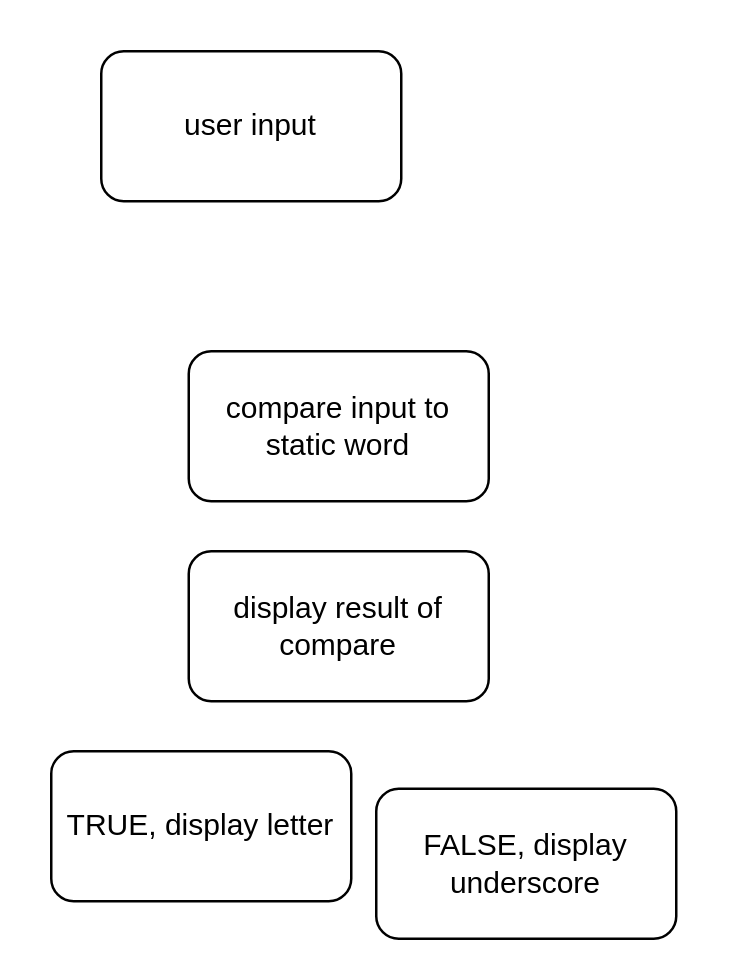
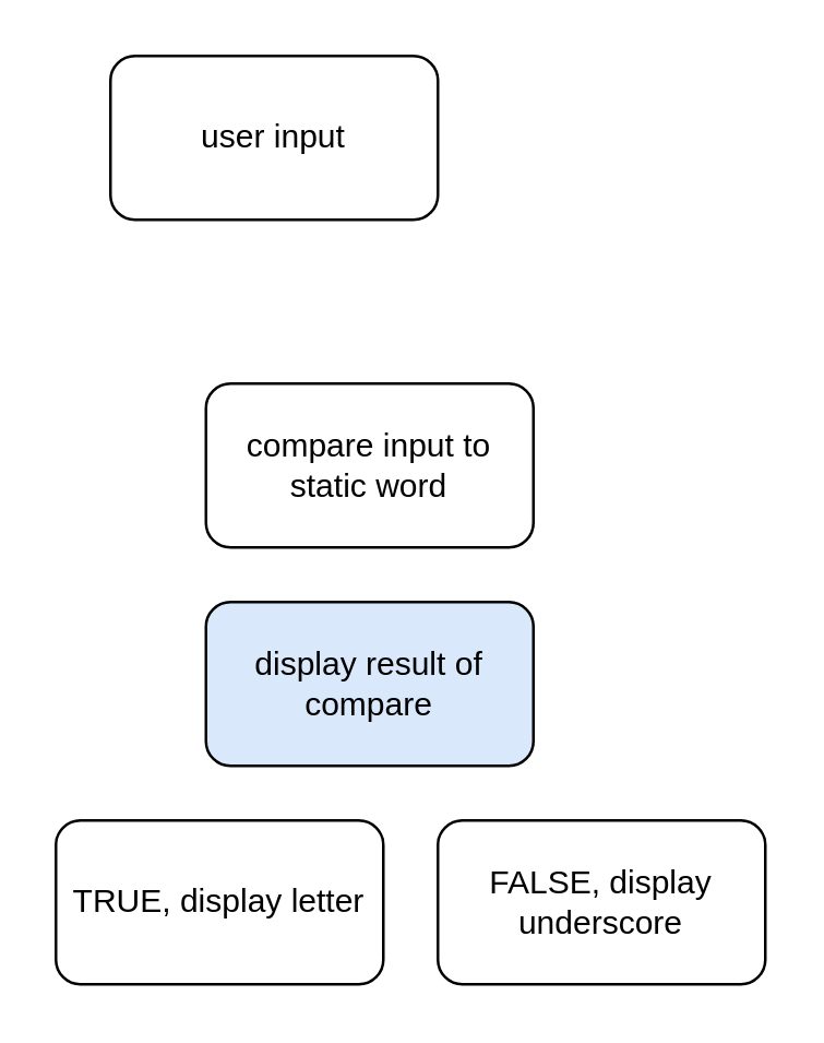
  <mxCell id="0" />
  <mxCell id="1" parent="0" />
  <mxCell id="2" value="user input" style="rounded=1;whiteSpace=wrap;html=1;" vertex="1" parent="1"><mxGeometry x="40" y="20" width="120" height="60" as="geometry" /></mxCell>
  <mxCell id="3" value="compare input to static word&lt;br&gt;" style="rounded=1;whiteSpace=wrap;html=1;" vertex="1" parent="1"><mxGeometry x="75" y="140" width="120" height="60" as="geometry" /></mxCell>
- <mxCell id="4" value="display result of compare" style="rounded=1;whiteSpace=wrap;html=1;" vertex="1" parent="1"><mxGeometry x="75" y="220" width="120" height="60" as="geometry" /></mxCell>
+ <mxCell id="4" value="display result of compare" style="rounded=1;whiteSpace=wrap;html=1;fillColor=#dae8fc;" vertex="1" parent="1"><mxGeometry x="75" y="220" width="120" height="60" as="geometry" /></mxCell>
  <mxCell id="5" value="TRUE, display letter&lt;br&gt;" style="rounded=1;whiteSpace=wrap;html=1;" vertex="1" parent="1"><mxGeometry x="20" y="300" width="120" height="60" as="geometry" /></mxCell>
- <mxCell id="6" value="FALSE, display underscore&lt;br&gt;" style="rounded=1;whiteSpace=wrap;html=1;" vertex="1" parent="1"><mxGeometry x="150" y="315" width="120" height="60" as="geometry" /></mxCell>
+ <mxCell id="6" value="FALSE, display underscore&lt;br&gt;" style="rounded=1;whiteSpace=wrap;html=1;" vertex="1" parent="1"><mxGeometry x="160" y="300" width="120" height="60" as="geometry" /></mxCell>
